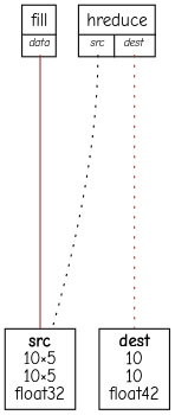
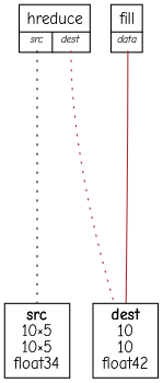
  graph {
    clusterrank=local
    compound=yes
    fontname="Comic Neue"
    ranksep=3
    node [fontname="Comic Neue" shape=plain]
    edge [color=brown fontname="Comic Neue" style=dotted]
    n1 [label=<<table border="1" cellborder="0" rows="*" columns="*"><tr><td colspan="1">fill</td></tr><tr><td port="data"><font point-size="9"><i>data</i></font></td></tr></table>>]
    n2 [label=<<table border="1" cellborder="0" rows="*" columns="*"><tr><td colspan="2">hreduce</td></tr><tr><td port="src"><font point-size="9"><i>src</i></font></td><td port="dest"><font point-size="9"><i>dest</i></font></td></tr></table>>]
-   n3 [label=<<b>src</b><br/>10×5<br/>10×5<br/>float32> shape=box]
+   n3 [label=<<b>src</b><br/>10×5<br/>10×5<br/>float34> shape=box]
    n4 [label=<<b>dest</b><br/>10<br/>10<br/>float42> shape=box]
    subgraph sub_1 {
      label=root
      n1
      n2
      n3
      n4
    }
-   n1 -- n3 [style=solid tailport=data]
+   n1 -- n4 [style=solid tailport=data]
    n2 -- n3 [color=black tailport=src]
    n2 -- n4 [tailport=dest]
  }
